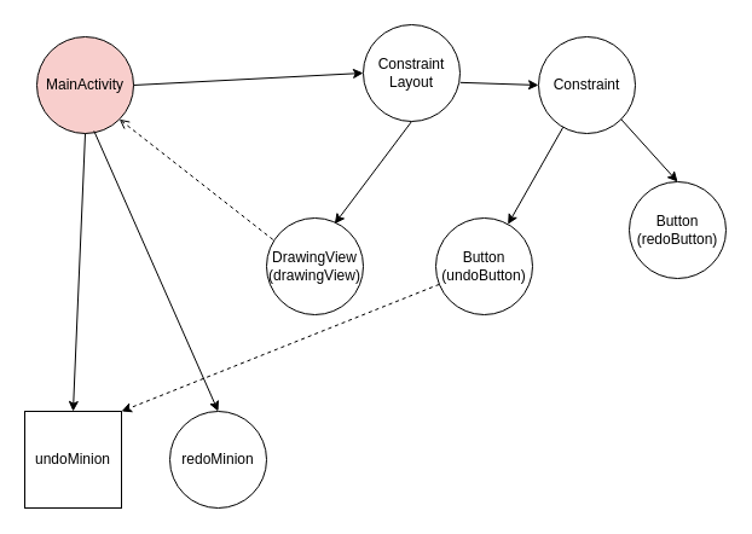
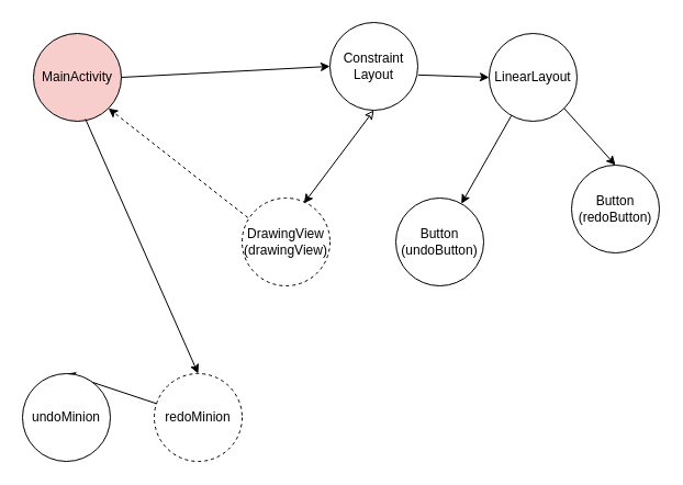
  <mxCell id="0" />
  <mxCell id="1" parent="0" />
  <mxCell id="2" value="MainActivity" style="ellipse;whiteSpace=wrap;html=1;aspect=fixed;fillColor=#f8cecc;" vertex="1" parent="1"><mxGeometry x="30" y="30" width="80" height="80" as="geometry" /></mxCell>
- <mxCell id="3" value="DrawingView&lt;br&gt;(drawingView)" style="ellipse;whiteSpace=wrap;html=1;aspect=fixed;" vertex="1" parent="1"><mxGeometry x="220" y="180" width="80" height="80" as="geometry" /></mxCell>
- <mxCell id="4" value="" style="endArrow=none;startArrow=classic;html=1;exitX=0.704;exitY=0.06;exitDx=0;exitDy=0;exitPerimeter=0;startFill=1;endFill=0;entryX=0.5;entryY=1;entryDx=0;entryDy=0;" edge="1" parent="1" source="3" target="10"><mxGeometry width="50" height="50" relative="1" as="geometry"><mxPoint x="265" y="200" as="sourcePoint" /><mxPoint x="335" y="130" as="targetPoint" /></mxGeometry></mxCell>
- <mxCell id="5" value="Constraint" style="ellipse;whiteSpace=wrap;html=1;aspect=fixed;" vertex="1" parent="1"><mxGeometry x="445" y="30" width="80" height="80" as="geometry" /></mxCell>
+ <mxCell id="3" value="DrawingView&lt;br&gt;(drawingView)" style="ellipse;whiteSpace=wrap;html=1;aspect=fixed;dashed=1;" vertex="1" parent="1"><mxGeometry x="220" y="180" width="80" height="80" as="geometry" /></mxCell>
+ <mxCell id="4" value="" style="endArrow=classic;startArrow=classic;html=1;exitX=0.704;exitY=0.06;exitDx=0;exitDy=0;exitPerimeter=0;startFill=1;endFill=0;entryX=0.5;entryY=1;entryDx=0;entryDy=0;" edge="1" parent="1" source="3" target="10"><mxGeometry width="50" height="50" relative="1" as="geometry"><mxPoint x="265" y="200" as="sourcePoint" /><mxPoint x="335" y="130" as="targetPoint" /></mxGeometry></mxCell>
+ <mxCell id="5" value="LinearLayout" style="ellipse;whiteSpace=wrap;html=1;aspect=fixed;" vertex="1" parent="1"><mxGeometry x="445" y="30" width="80" height="80" as="geometry" /></mxCell>
  <mxCell id="6" value="Button&lt;br&gt;(undoButton)" style="ellipse;whiteSpace=wrap;html=1;aspect=fixed;" vertex="1" parent="1"><mxGeometry x="360" y="180" width="80" height="80" as="geometry" /></mxCell>
  <mxCell id="7" value="Button&lt;br&gt;(redoButton)" style="ellipse;whiteSpace=wrap;html=1;aspect=fixed;" vertex="1" parent="1"><mxGeometry x="520" y="150" width="80" height="80" as="geometry" /></mxCell>
  <mxCell id="8" value="" style="endArrow=none;startArrow=classic;html=1;startFill=1;endFill=0;" edge="1" parent="1" source="6" target="5"><mxGeometry width="50" height="50" relative="1" as="geometry"><mxPoint x="359.32" y="193.84" as="sourcePoint" /><mxPoint x="303.284" y="128.284" as="targetPoint" /></mxGeometry></mxCell>
  <mxCell id="9" value="" style="endArrow=none;startArrow=classic;html=1;startFill=1;endFill=0;entryX=1;entryY=1;entryDx=0;entryDy=0;exitX=0.5;exitY=0;exitDx=0;exitDy=0;" edge="1" parent="1" source="7" target="5"><mxGeometry width="50" height="50" relative="1" as="geometry"><mxPoint x="509.95" y="190.32" as="sourcePoint" /><mxPoint x="500.287" y="119.649" as="targetPoint" /></mxGeometry></mxCell>
  <mxCell id="10" value="Constraint&lt;br&gt;Layout" style="ellipse;whiteSpace=wrap;html=1;aspect=fixed;" vertex="1" parent="1"><mxGeometry x="300" y="20" width="80" height="80" as="geometry" /></mxCell>
  <mxCell id="11" value="" style="endArrow=none;startArrow=classic;html=1;exitX=0;exitY=0.5;exitDx=0;exitDy=0;startFill=1;endFill=0;entryX=1.004;entryY=0.598;entryDx=0;entryDy=0;entryPerimeter=0;" edge="1" parent="1" source="5" target="10"><mxGeometry width="50" height="50" relative="1" as="geometry"><mxPoint x="359.32" y="193.84" as="sourcePoint" /><mxPoint x="350" y="110" as="targetPoint" /></mxGeometry></mxCell>
- <mxCell id="12" value="" style="endArrow=none;startArrow=classic;html=1;startFill=1;endFill=0;entryX=0.5;entryY=1;entryDx=0;entryDy=0;exitX=0.5;exitY=0;exitDx=0;exitDy=0;" edge="1" parent="1" source="15" target="2"><mxGeometry width="50" height="50" relative="1" as="geometry"><mxPoint x="190" y="80" as="sourcePoint" /><mxPoint x="275.32" y="97.84" as="targetPoint" /></mxGeometry></mxCell>
- <mxCell id="13" value="" style="endArrow=open;html=1;entryX=1;entryY=1;entryDx=0;entryDy=0;exitX=0.066;exitY=0.223;exitDx=0;exitDy=0;exitPerimeter=0;dashed=1;" edge="1" parent="1" source="3" target="2"><mxGeometry width="50" height="50" relative="1" as="geometry"><mxPoint x="80" y="380" as="sourcePoint" /><mxPoint x="130" y="330" as="targetPoint" /></mxGeometry></mxCell>
- <mxCell id="14" value="" style="endArrow=classic;html=1;dashed=1;entryX=1;entryY=0;entryDx=0;entryDy=0;" edge="1" parent="1" source="6" target="15"><mxGeometry width="50" height="50" relative="1" as="geometry"><mxPoint x="310" y="470" as="sourcePoint" /><mxPoint x="80" y="120" as="targetPoint" /></mxGeometry></mxCell>
- <mxCell id="15" value="undoMinion" style="whiteSpace=wrap;html=1;aspect=fixed;rounded=0;" vertex="1" parent="1"><mxGeometry x="20" y="340" width="80" height="80" as="geometry" /></mxCell>
- <mxCell id="16" value="redoMinion" style="ellipse;whiteSpace=wrap;html=1;aspect=fixed;" vertex="1" parent="1"><mxGeometry x="140" y="340" width="80" height="80" as="geometry" /></mxCell>
+ <mxCell id="12" value="" style="endArrow=none;startArrow=classic;html=1;startFill=1;endFill=0;exitX=0.5;exitY=0;exitDx=0;exitDy=0;" edge="1" parent="1" source="15" target="16"><mxGeometry width="50" height="50" relative="1" as="geometry"><mxPoint x="190" y="80" as="sourcePoint" /><mxPoint x="275.32" y="97.84" as="targetPoint" /></mxGeometry></mxCell>
+ <mxCell id="13" value="" style="endArrow=classic;html=1;entryX=1;entryY=1;entryDx=0;entryDy=0;exitX=0.066;exitY=0.223;exitDx=0;exitDy=0;exitPerimeter=0;dashed=1;" edge="1" parent="1" source="3" target="2"><mxGeometry width="50" height="50" relative="1" as="geometry"><mxPoint x="80" y="380" as="sourcePoint" /><mxPoint x="130" y="330" as="targetPoint" /></mxGeometry></mxCell>
+ <mxCell id="15" value="undoMinion" style="ellipse;whiteSpace=wrap;html=1;aspect=fixed;" vertex="1" parent="1"><mxGeometry x="20" y="340" width="80" height="80" as="geometry" /></mxCell>
+ <mxCell id="16" value="redoMinion" style="ellipse;whiteSpace=wrap;html=1;aspect=fixed;dashed=1;" vertex="1" parent="1"><mxGeometry x="140" y="340" width="80" height="80" as="geometry" /></mxCell>
  <mxCell id="17" value="" style="endArrow=none;startArrow=classic;html=1;startFill=1;endFill=0;entryX=0.591;entryY=0.973;entryDx=0;entryDy=0;exitX=0.5;exitY=0;exitDx=0;exitDy=0;entryPerimeter=0;" edge="1" parent="1" source="16" target="2"><mxGeometry width="50" height="50" relative="1" as="geometry"><mxPoint x="70" y="350" as="sourcePoint" /><mxPoint x="80" y="120" as="targetPoint" /></mxGeometry></mxCell>
  <mxCell id="18" value="" style="endArrow=none;startArrow=classic;html=1;startFill=1;endFill=0;entryX=1;entryY=0.5;entryDx=0;entryDy=0;exitX=0;exitY=0.5;exitDx=0;exitDy=0;" edge="1" parent="1" source="10" target="2"><mxGeometry width="50" height="50" relative="1" as="geometry"><mxPoint x="190" y="350" as="sourcePoint" /><mxPoint x="87.28" y="117.84" as="targetPoint" /></mxGeometry></mxCell>
